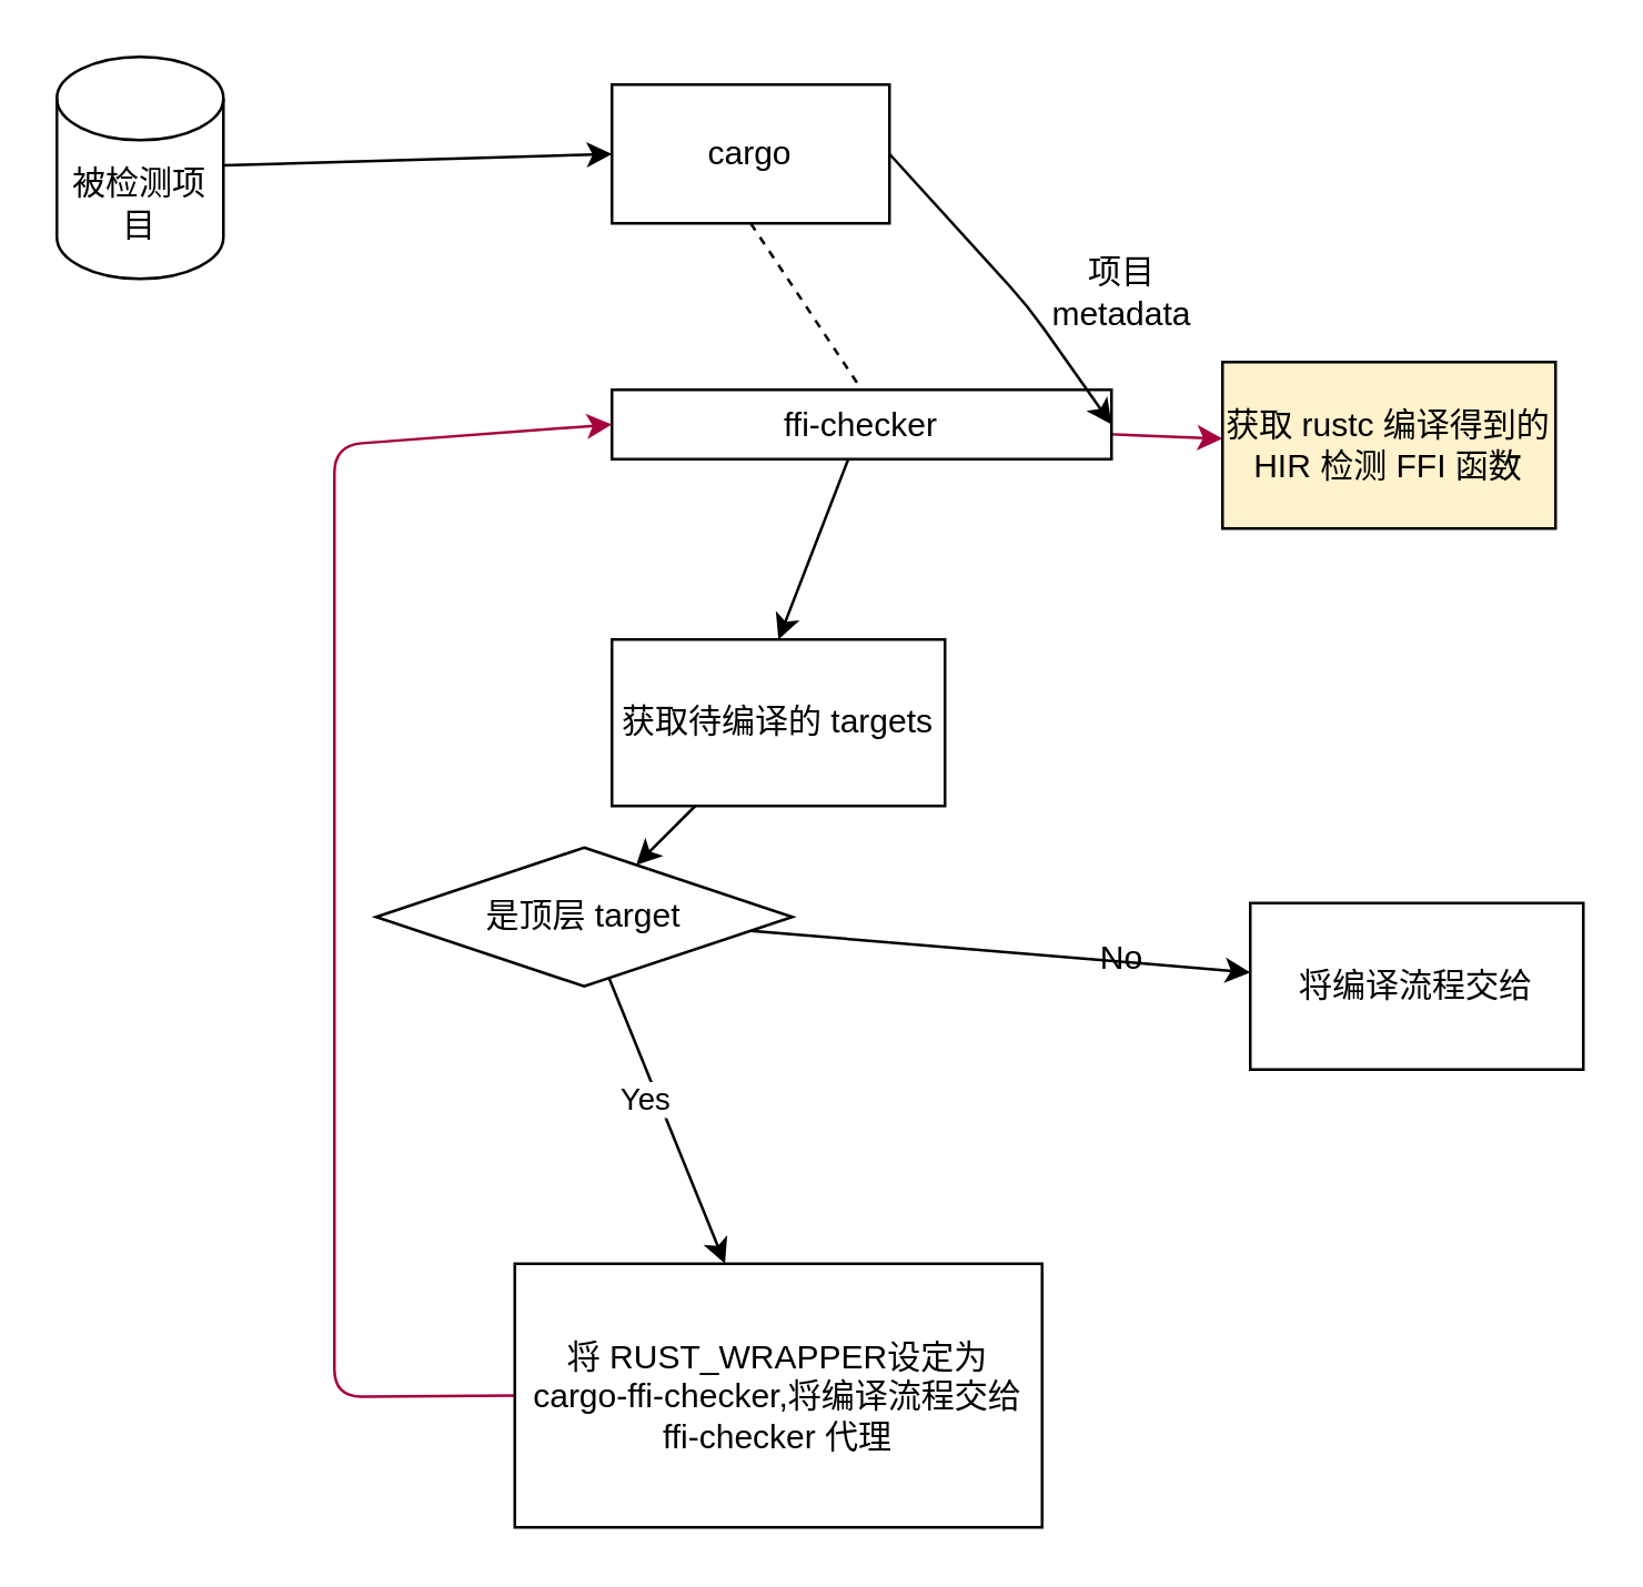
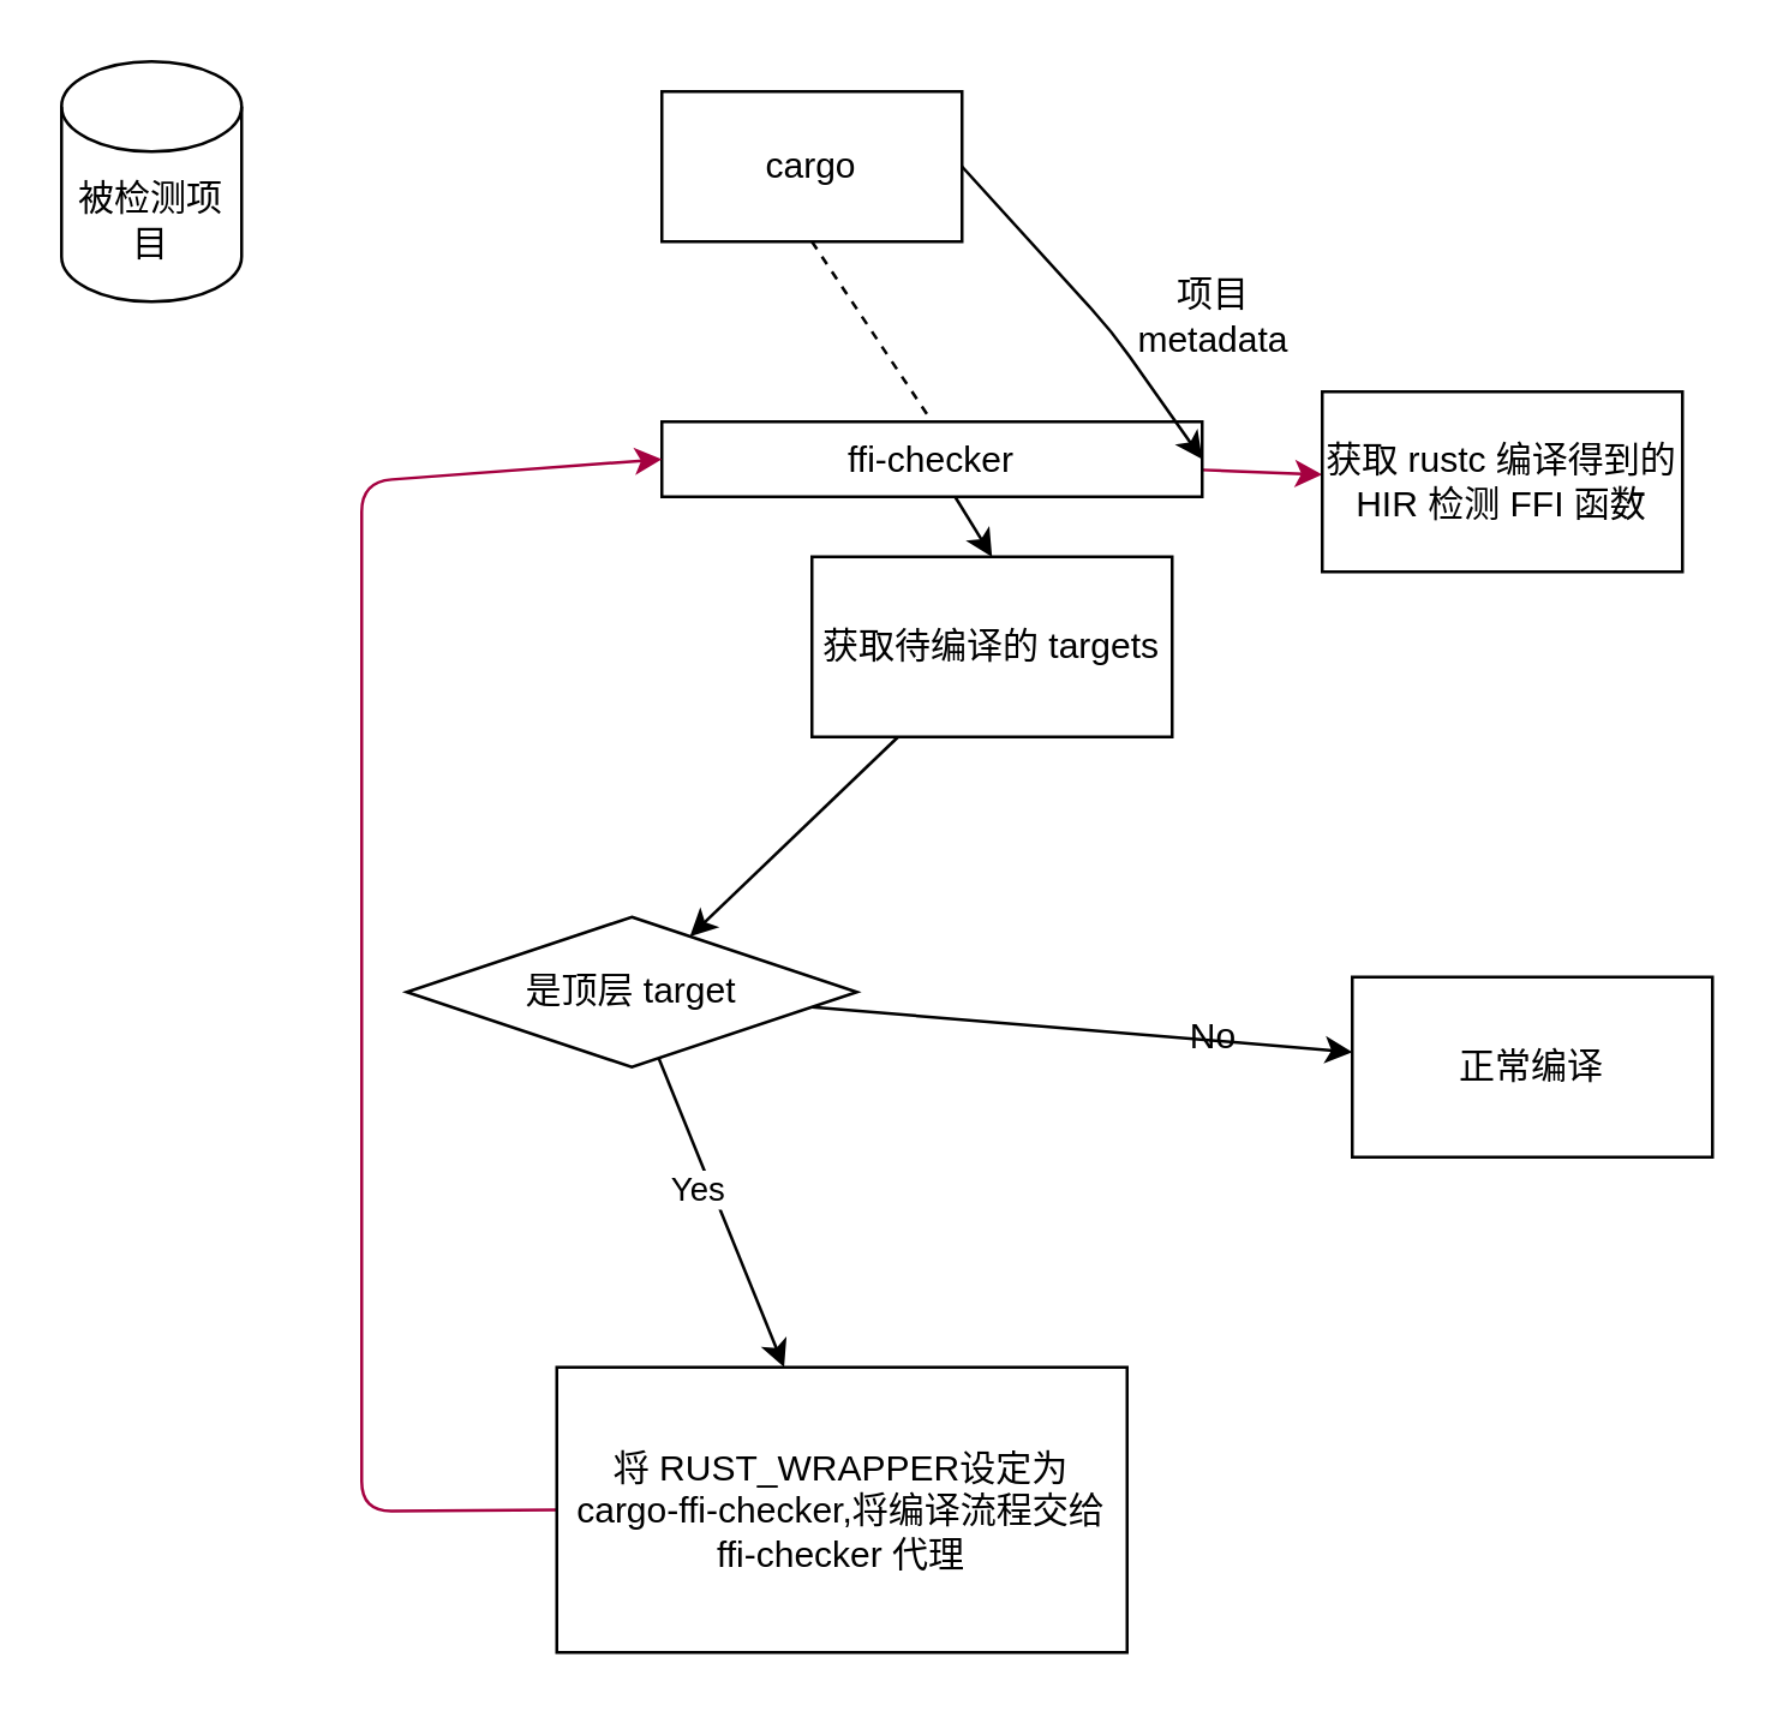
  <mxCell id="0" />
  <mxCell id="1" parent="0" />
  <mxCell id="2" style="edgeStyle=none;html=1;entryX=0.5;entryY=0;entryDx=0;entryDy=0;" edge="1" parent="1" source="4" target="12"><mxGeometry relative="1" as="geometry" /></mxCell>
  <mxCell id="3" value="" style="edgeStyle=none;html=1;fillColor=#d80073;strokeColor=#A50040;" edge="1" parent="1" source="4" target="21"><mxGeometry relative="1" as="geometry" /></mxCell>
  <mxCell id="4" value="ffi-checker" style="rounded=0;whiteSpace=wrap;html=1;" vertex="1" parent="1"><mxGeometry x="220" y="140" width="180" height="25" as="geometry" /></mxCell>
  <mxCell id="5" style="edgeStyle=none;html=1;entryX=1;entryY=0.5;entryDx=0;entryDy=0;exitX=1;exitY=0.5;exitDx=0;exitDy=0;" edge="1" parent="1" source="6" target="4"><mxGeometry relative="1" as="geometry"><Array as="points"><mxPoint x="370" y="110" /></Array></mxGeometry></mxCell>
  <mxCell id="6" value="cargo" style="rounded=0;whiteSpace=wrap;html=1;" vertex="1" parent="1"><mxGeometry x="220" y="30" width="100" height="50" as="geometry" /></mxCell>
  <mxCell id="7" value="" style="endArrow=none;dashed=1;html=1;entryX=0.5;entryY=0;entryDx=0;entryDy=0;exitX=0.5;exitY=1;exitDx=0;exitDy=0;" edge="1" parent="1" source="6" target="4"><mxGeometry width="50" height="50" relative="1" as="geometry"><mxPoint x="260" y="250" as="sourcePoint" /><mxPoint x="310" y="200" as="targetPoint" /></mxGeometry></mxCell>
- <mxCell id="8" style="edgeStyle=none;html=1;entryX=0;entryY=0.5;entryDx=0;entryDy=0;" edge="1" parent="1" source="9" target="6"><mxGeometry relative="1" as="geometry" /></mxCell>
  <mxCell id="9" value="被检测项目" style="shape=cylinder3;whiteSpace=wrap;html=1;boundedLbl=1;backgroundOutline=1;size=15;" vertex="1" parent="1"><mxGeometry x="20" y="20" width="60" height="80" as="geometry" /></mxCell>
  <mxCell id="10" value="项目 metadata" style="text;html=1;strokeColor=none;fillColor=none;align=center;verticalAlign=middle;whiteSpace=wrap;rounded=0;" vertex="1" parent="1"><mxGeometry x="374" y="90" width="60" height="30" as="geometry" /></mxCell>
  <mxCell id="11" value="" style="edgeStyle=none;html=1;" edge="1" parent="1" source="12" target="16"><mxGeometry relative="1" as="geometry" /></mxCell>
- <mxCell id="12" value="获取待编译的 targets" style="rounded=0;whiteSpace=wrap;html=1;" vertex="1" parent="1"><mxGeometry x="220" y="230" width="120" height="60" as="geometry" /></mxCell>
+ <mxCell id="12" value="获取待编译的 targets" style="rounded=0;whiteSpace=wrap;html=1;" vertex="1" parent="1"><mxGeometry x="270" y="185" width="120" height="60" as="geometry" /></mxCell>
  <mxCell id="13" value="" style="edgeStyle=none;html=1;" edge="1" parent="1" source="16" target="17"><mxGeometry relative="1" as="geometry" /></mxCell>
  <mxCell id="14" value="" style="edgeStyle=none;html=1;" edge="1" parent="1" source="16" target="20"><mxGeometry relative="1" as="geometry" /></mxCell>
  <mxCell id="15" value="Yes" style="edgeLabel;html=1;align=center;verticalAlign=middle;resizable=0;points=[];" vertex="1" connectable="0" parent="14"><mxGeometry x="-0.413" y="-1" relative="1" as="geometry"><mxPoint x="1" y="13" as="offset" /></mxGeometry></mxCell>
  <mxCell id="16" value="是顶层 target" style="rhombus;whiteSpace=wrap;html=1;rounded=0;" vertex="1" parent="1"><mxGeometry x="135" y="305" width="150" height="50" as="geometry" /></mxCell>
- <mxCell id="17" value="将编译流程交给" style="whiteSpace=wrap;html=1;rounded=0;" vertex="1" parent="1"><mxGeometry x="450" y="325" width="120" height="60" as="geometry" /></mxCell>
+ <mxCell id="17" value="正常编译" style="whiteSpace=wrap;html=1;rounded=0;" vertex="1" parent="1"><mxGeometry x="450" y="325" width="120" height="60" as="geometry" /></mxCell>
  <mxCell id="18" value="No" style="text;html=1;strokeColor=none;fillColor=none;align=center;verticalAlign=middle;whiteSpace=wrap;rounded=0;" vertex="1" parent="1"><mxGeometry x="374" y="330" width="60" height="30" as="geometry" /></mxCell>
  <mxCell id="19" style="edgeStyle=none;html=1;entryX=0;entryY=0.5;entryDx=0;entryDy=0;exitX=0;exitY=0.5;exitDx=0;exitDy=0;fillColor=#d80073;strokeColor=#A50040;" edge="1" parent="1" source="20" target="4"><mxGeometry relative="1" as="geometry"><Array as="points"><mxPoint x="120" y="503" /><mxPoint x="120" y="160" /></Array></mxGeometry></mxCell>
  <mxCell id="20" value="将 RUST_WRAPPER设定为 cargo-ffi-checker,将编译流程交给 ffi-checker 代理" style="whiteSpace=wrap;html=1;rounded=0;" vertex="1" parent="1"><mxGeometry x="185" y="455" width="190" height="95" as="geometry" /></mxCell>
- <mxCell id="21" value="获取 rustc 编译得到的 HIR 检测 FFI 函数" style="whiteSpace=wrap;html=1;rounded=0;fillColor=#fff2cc;" vertex="1" parent="1"><mxGeometry x="440" y="130" width="120" height="60" as="geometry" /></mxCell>
+ <mxCell id="21" value="获取 rustc 编译得到的 HIR 检测 FFI 函数" style="whiteSpace=wrap;html=1;rounded=0;" vertex="1" parent="1"><mxGeometry x="440" y="130" width="120" height="60" as="geometry" /></mxCell>
